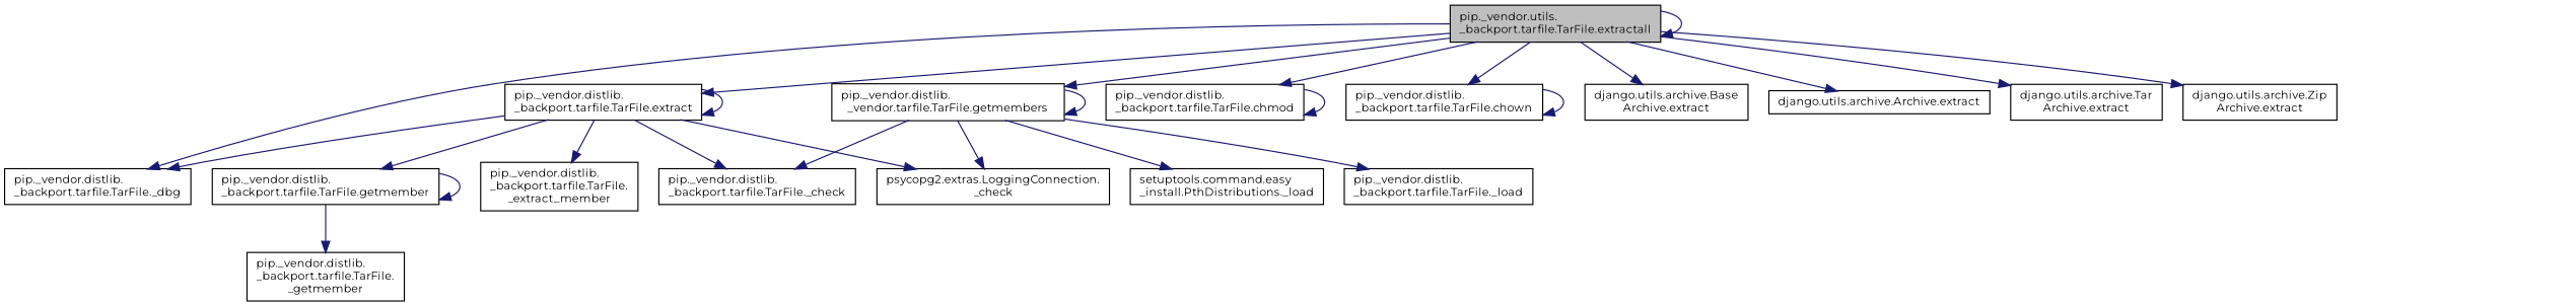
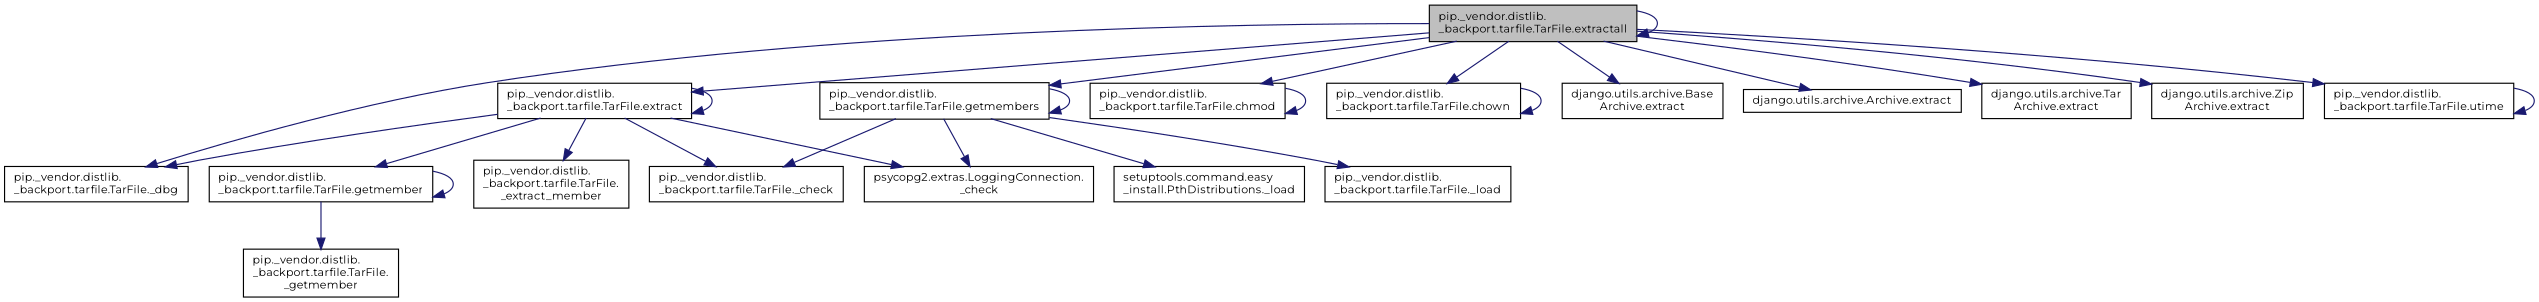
  digraph {
    fontname=Montserrat
    rankdir=TB
    node [color=black fillcolor=white fontname=Montserrat fontsize=10 shape=record style=filled]
    edge [color=midnightblue fontname=Montserrat fontsize=10 labelfontname=Helvetica labelfontsize=10 style=solid]
-   n1 [fillcolor=grey75 fontcolor=black height=0.2 label="pip._vendor.utils.\l_backport.tarfile.TarFile.extractall" width=0.4]
+   n1 [fillcolor=grey75 fontcolor=black height=0.2 label="pip._vendor.distlib.\l_backport.tarfile.TarFile.extractall" width=0.4]
    n2 [height=0.2 label="pip._vendor.distlib.\l_backport.tarfile.TarFile._dbg" width=0.4]
    n3 [height=0.2 label="pip._vendor.distlib.\l_backport.tarfile.TarFile.chmod" width=0.4]
    n4 [height=0.2 label="pip._vendor.distlib.\l_backport.tarfile.TarFile.chown" width=0.4]
    n5 [height=0.2 label="django.utils.archive.Base\lArchive.extract" width=0.4]
    n6 [height=0.2 label="pip._vendor.distlib.\l_backport.tarfile.TarFile.extract" width=0.4]
    n7 [height=0.2 label="django.utils.archive.Archive.extract" width=0.4]
    n8 [height=0.2 label="django.utils.archive.Tar\lArchive.extract" width=0.4]
    n9 [height=0.2 label="django.utils.archive.Zip\lArchive.extract" width=0.4]
-   n10 [height=0.2 label="pip._vendor.distlib.\l_vendor.tarfile.TarFile.getmembers" width=0.4]
+   n10 [height=0.2 label="pip._vendor.distlib.\l_backport.tarfile.TarFile.getmembers" width=0.4]
+   n11 [height=0.2 label="pip._vendor.distlib.\l_backport.tarfile.TarFile.utime" width=0.4]
    n12 [height=0.2 label="psycopg2.extras.LoggingConnection.\l_check" width=0.4]
    n13 [height=0.2 label="pip._vendor.distlib.\l_backport.tarfile.TarFile._check" width=0.4]
    n14 [height=0.2 label="pip._vendor.distlib.\l_backport.tarfile.TarFile.\l_extract_member" width=0.4]
    n15 [height=0.2 label="pip._vendor.distlib.\l_backport.tarfile.TarFile.getmember" width=0.4]
    n16 [height=0.2 label="pip._vendor.distlib.\l_backport.tarfile.TarFile._load" width=0.4]
    n17 [height=0.2 label="setuptools.command.easy\l_install.PthDistributions._load" width=0.4]
    n18 [height=0.2 label="pip._vendor.distlib.\l_backport.tarfile.TarFile.\l_getmember" width=0.4]
    n1 -> n1
    n1 -> n2
    n1 -> n3
    n1 -> n4
    n1 -> n5
    n1 -> n6
    n1 -> n7
    n1 -> n8
    n1 -> n9
    n1 -> n10
+   n1 -> n11
    n3 -> n3
    n4 -> n4
    n6 -> n2
    n6 -> n6
    n6 -> n12
    n6 -> n13
    n6 -> n14
    n6 -> n15
    n10 -> n10
    n10 -> n12
    n10 -> n13
    n10 -> n16
    n10 -> n17
+   n11 -> n11
    n15 -> n15
    n15 -> n18
  }
